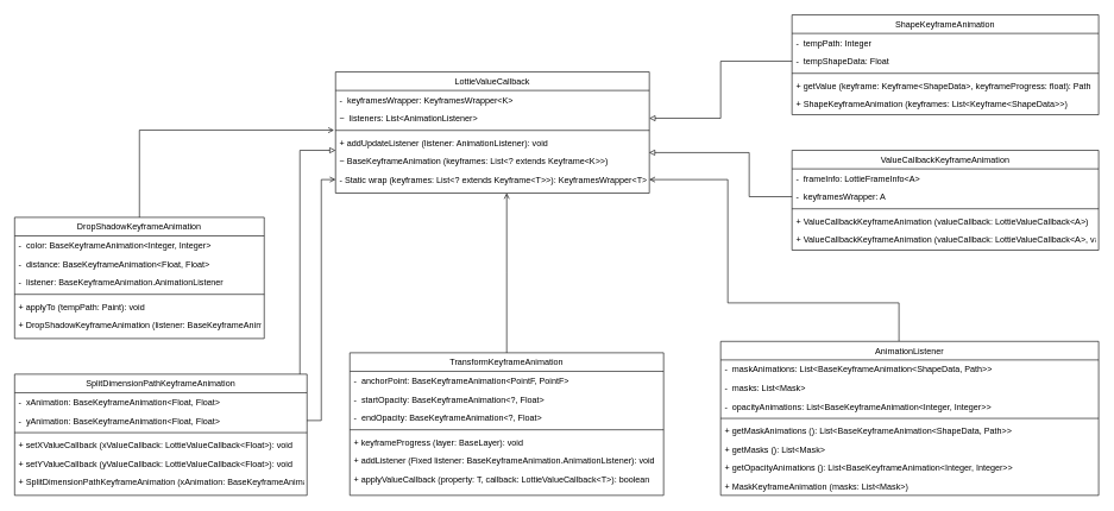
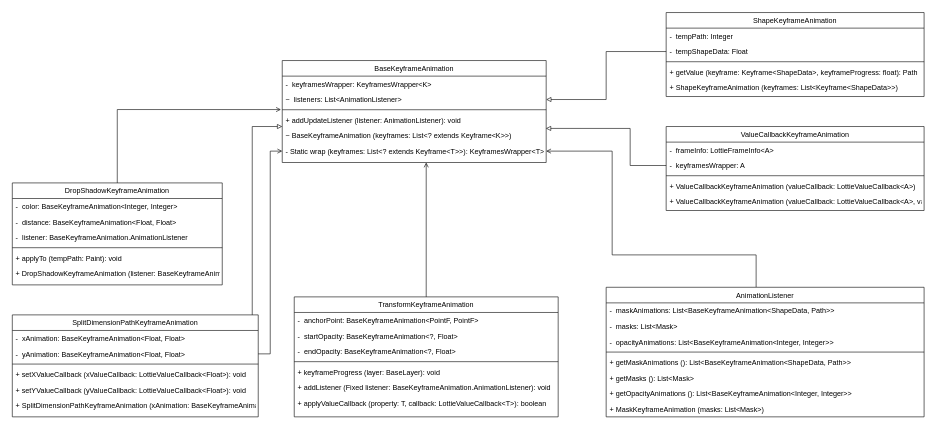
  <mxCell id="0" />
  <mxCell id="1" parent="0" />
- <mxCell id="2" value="LottieValueCallback" style="swimlane;fontStyle=0;align=center;verticalAlign=top;childLayout=stackLayout;horizontal=1;startSize=26;horizontalStack=0;resizeParent=1;resizeLast=0;collapsible=1;marginBottom=0;rounded=0;shadow=0;strokeWidth=1;" parent="1" vertex="1"><mxGeometry x="470" y="100" width="440" height="170" as="geometry"><mxRectangle x="550" y="140" width="160" height="26" as="alternateBounds" /></mxGeometry></mxCell>
+ <mxCell id="2" value="BaseKeyframeAnimation" style="swimlane;fontStyle=0;align=center;verticalAlign=top;childLayout=stackLayout;horizontal=1;startSize=26;horizontalStack=0;resizeParent=1;resizeLast=0;collapsible=1;marginBottom=0;rounded=0;shadow=0;strokeWidth=1;" parent="1" vertex="1"><mxGeometry x="470" y="100" width="440" height="170" as="geometry"><mxRectangle x="550" y="140" width="160" height="26" as="alternateBounds" /></mxGeometry></mxCell>
  <mxCell id="3" value="-  keyframesWrapper: KeyframesWrapper&lt;K&gt; " style="text;align=left;verticalAlign=top;spacingLeft=4;spacingRight=4;overflow=hidden;rotatable=0;points=[[0,0.5],[1,0.5]];portConstraint=eastwest;" parent="2" vertex="1"><mxGeometry y="26" width="440" height="26" as="geometry" /></mxCell>
  <mxCell id="4" value="~  listeners: List&lt;AnimationListener&gt; " style="text;align=left;verticalAlign=top;spacingLeft=4;spacingRight=4;overflow=hidden;rotatable=0;points=[[0,0.5],[1,0.5]];portConstraint=eastwest;rounded=0;shadow=0;html=0;" parent="2" vertex="1"><mxGeometry y="52" width="440" height="26" as="geometry" /></mxCell>
  <mxCell id="5" value="" style="line;html=1;strokeWidth=1;align=left;verticalAlign=middle;spacingTop=-1;spacingLeft=3;spacingRight=3;rotatable=0;labelPosition=right;points=[];portConstraint=eastwest;" parent="2" vertex="1"><mxGeometry y="78" width="440" height="8" as="geometry" /></mxCell>
  <mxCell id="6" value="+ addUpdateListener (listener: AnimationListener): void" style="text;align=left;verticalAlign=top;spacingLeft=4;spacingRight=4;overflow=hidden;rotatable=0;points=[[0,0.5],[1,0.5]];portConstraint=eastwest;rounded=0;shadow=0;html=0;" parent="2" vertex="1"><mxGeometry y="86" width="440" height="26" as="geometry" /></mxCell>
  <mxCell id="7" value="~ BaseKeyframeAnimation (keyframes: List&lt;? extends Keyframe&lt;K&gt;&gt;)" style="text;align=left;verticalAlign=top;spacingLeft=4;spacingRight=4;overflow=hidden;rotatable=0;points=[[0,0.5],[1,0.5]];portConstraint=eastwest;" parent="2" vertex="1"><mxGeometry y="112" width="440" height="26" as="geometry" /></mxCell>
  <mxCell id="8" value="- Static wrap (keyframes: List&lt;? extends Keyframe&lt;T&gt;&gt;): KeyframesWrapper&lt;T&gt;" style="text;align=left;verticalAlign=top;spacingLeft=4;spacingRight=4;overflow=hidden;rotatable=0;points=[[0,0.5],[1,0.5]];portConstraint=eastwest;" parent="2" vertex="1"><mxGeometry y="138" width="440" height="26" as="geometry" /></mxCell>
  <mxCell id="9" style="edgeStyle=orthogonalEdgeStyle;rounded=0;orthogonalLoop=1;jettySize=auto;html=1;endArrow=open;endFill=0;" edge="1" parent="1" source="10"><mxGeometry relative="1" as="geometry"><mxPoint x="710" y="270" as="targetPoint" /></mxGeometry></mxCell>
  <mxCell id="10" value="TransformKeyframeAnimation" style="swimlane;fontStyle=0;align=center;verticalAlign=top;childLayout=stackLayout;horizontal=1;startSize=26;horizontalStack=0;resizeParent=1;resizeLast=0;collapsible=1;marginBottom=0;rounded=0;shadow=0;strokeWidth=1;" parent="1" vertex="1"><mxGeometry x="490" y="494" width="440" height="200" as="geometry"><mxRectangle x="550" y="140" width="160" height="26" as="alternateBounds" /></mxGeometry></mxCell>
  <mxCell id="11" value="-  anchorPoint: BaseKeyframeAnimation&lt;PointF, PointF&gt;" style="text;align=left;verticalAlign=top;spacingLeft=4;spacingRight=4;overflow=hidden;rotatable=0;points=[[0,0.5],[1,0.5]];portConstraint=eastwest;" parent="10" vertex="1"><mxGeometry y="26" width="440" height="26" as="geometry" /></mxCell>
  <mxCell id="12" value="-  startOpacity: BaseKeyframeAnimation&lt;?, Float&gt;" style="text;align=left;verticalAlign=top;spacingLeft=4;spacingRight=4;overflow=hidden;rotatable=0;points=[[0,0.5],[1,0.5]];portConstraint=eastwest;rounded=0;shadow=0;html=0;" parent="10" vertex="1"><mxGeometry y="52" width="440" height="26" as="geometry" /></mxCell>
  <mxCell id="13" value="-  endOpacity: BaseKeyframeAnimation&lt;?, Float&gt;" style="text;align=left;verticalAlign=top;spacingLeft=4;spacingRight=4;overflow=hidden;rotatable=0;points=[[0,0.5],[1,0.5]];portConstraint=eastwest;rounded=0;shadow=0;html=0;" parent="10" vertex="1"><mxGeometry y="78" width="440" height="26" as="geometry" /></mxCell>
  <mxCell id="14" value="" style="line;html=1;strokeWidth=1;align=left;verticalAlign=middle;spacingTop=-1;spacingLeft=3;spacingRight=3;rotatable=0;labelPosition=right;points=[];portConstraint=eastwest;" parent="10" vertex="1"><mxGeometry y="104" width="440" height="8" as="geometry" /></mxCell>
  <mxCell id="15" value="+ keyframeProgress (layer: BaseLayer): void" style="text;align=left;verticalAlign=top;spacingLeft=4;spacingRight=4;overflow=hidden;rotatable=0;points=[[0,0.5],[1,0.5]];portConstraint=eastwest;rounded=0;shadow=0;html=0;" parent="10" vertex="1"><mxGeometry y="112" width="440" height="26" as="geometry" /></mxCell>
  <mxCell id="16" value="+ addListener (Fixed listener: BaseKeyframeAnimation.AnimationListener): void" style="text;align=left;verticalAlign=top;spacingLeft=4;spacingRight=4;overflow=hidden;rotatable=0;points=[[0,0.5],[1,0.5]];portConstraint=eastwest;" parent="10" vertex="1"><mxGeometry y="138" width="440" height="26" as="geometry" /></mxCell>
  <mxCell id="17" value="+ applyValueCallback (property: T, callback: LottieValueCallback&lt;T&gt;): boolean" style="text;align=left;verticalAlign=top;spacingLeft=4;spacingRight=4;overflow=hidden;rotatable=0;points=[[0,0.5],[1,0.5]];portConstraint=eastwest;" parent="10" vertex="1"><mxGeometry y="164" width="440" height="26" as="geometry" /></mxCell>
  <mxCell id="18" style="edgeStyle=orthogonalEdgeStyle;rounded=0;orthogonalLoop=1;jettySize=auto;html=1;entryX=-0.005;entryY=-0.165;entryDx=0;entryDy=0;endArrow=open;endFill=0;entryPerimeter=0;" parent="1" source="19" target="6" edge="1"><mxGeometry relative="1" as="geometry" /></mxCell>
  <mxCell id="19" value="DropShadowKeyframeAnimation" style="swimlane;fontStyle=0;align=center;verticalAlign=top;childLayout=stackLayout;horizontal=1;startSize=26;horizontalStack=0;resizeParent=1;resizeLast=0;collapsible=1;marginBottom=0;rounded=0;shadow=0;strokeWidth=1;" parent="1" vertex="1"><mxGeometry x="20" y="304" width="350" height="170" as="geometry"><mxRectangle x="550" y="140" width="160" height="26" as="alternateBounds" /></mxGeometry></mxCell>
  <mxCell id="20" value="-  color: BaseKeyframeAnimation&lt;Integer, Integer&gt; " style="text;align=left;verticalAlign=top;spacingLeft=4;spacingRight=4;overflow=hidden;rotatable=0;points=[[0,0.5],[1,0.5]];portConstraint=eastwest;" parent="19" vertex="1"><mxGeometry y="26" width="350" height="26" as="geometry" /></mxCell>
  <mxCell id="21" value="-  distance: BaseKeyframeAnimation&lt;Float, Float&gt;" style="text;align=left;verticalAlign=top;spacingLeft=4;spacingRight=4;overflow=hidden;rotatable=0;points=[[0,0.5],[1,0.5]];portConstraint=eastwest;rounded=0;shadow=0;html=0;" parent="19" vertex="1"><mxGeometry y="52" width="350" height="26" as="geometry" /></mxCell>
  <mxCell id="22" value="-  listener: BaseKeyframeAnimation.AnimationListener " style="text;align=left;verticalAlign=top;spacingLeft=4;spacingRight=4;overflow=hidden;rotatable=0;points=[[0,0.5],[1,0.5]];portConstraint=eastwest;rounded=0;shadow=0;html=0;" parent="19" vertex="1"><mxGeometry y="78" width="350" height="26" as="geometry" /></mxCell>
  <mxCell id="23" value="" style="line;html=1;strokeWidth=1;align=left;verticalAlign=middle;spacingTop=-1;spacingLeft=3;spacingRight=3;rotatable=0;labelPosition=right;points=[];portConstraint=eastwest;" parent="19" vertex="1"><mxGeometry y="104" width="350" height="8" as="geometry" /></mxCell>
  <mxCell id="24" value="+ applyTo (tempPath: Paint): void" style="text;align=left;verticalAlign=top;spacingLeft=4;spacingRight=4;overflow=hidden;rotatable=0;points=[[0,0.5],[1,0.5]];portConstraint=eastwest;rounded=0;shadow=0;html=0;" parent="19" vertex="1"><mxGeometry y="112" width="350" height="26" as="geometry" /></mxCell>
  <mxCell id="25" value="+ DropShadowKeyframeAnimation (listener: BaseKeyframeAnimation.AnimationListener, layer: BaseLayer, dropShadowEffect: DropShadowEffect)" style="text;align=left;verticalAlign=top;spacingLeft=4;spacingRight=4;overflow=hidden;rotatable=0;points=[[0,0.5],[1,0.5]];portConstraint=eastwest;" parent="19" vertex="1"><mxGeometry y="138" width="350" height="26" as="geometry" /></mxCell>
  <mxCell id="26" style="edgeStyle=orthogonalEdgeStyle;rounded=0;orthogonalLoop=1;jettySize=auto;html=1;endArrow=open;endFill=0;entryX=1;entryY=0.5;entryDx=0;entryDy=0;" parent="1" source="27" edge="1" target="8"><mxGeometry relative="1" as="geometry"><mxPoint x="1020" y="244" as="targetPoint" /><Array as="points"><mxPoint x="1260" y="586" /><mxPoint x="1260" y="424" /><mxPoint x="1020" y="424" /><mxPoint x="1020" y="251" /></Array></mxGeometry></mxCell>
  <mxCell id="27" value="AnimationListener" style="swimlane;fontStyle=0;align=center;verticalAlign=top;childLayout=stackLayout;horizontal=1;startSize=26;horizontalStack=0;resizeParent=1;resizeLast=0;collapsible=1;marginBottom=0;rounded=0;shadow=0;strokeWidth=1;" parent="1" vertex="1"><mxGeometry x="1010" y="478" width="530" height="216" as="geometry"><mxRectangle x="550" y="140" width="160" height="26" as="alternateBounds" /></mxGeometry></mxCell>
  <mxCell id="28" value="-  maskAnimations: List&lt;BaseKeyframeAnimation&lt;ShapeData, Path&gt;&gt; " style="text;align=left;verticalAlign=top;spacingLeft=4;spacingRight=4;overflow=hidden;rotatable=0;points=[[0,0.5],[1,0.5]];portConstraint=eastwest;" parent="27" vertex="1"><mxGeometry y="26" width="530" height="26" as="geometry" /></mxCell>
  <mxCell id="29" value="-  masks: List&lt;Mask&gt; " style="text;align=left;verticalAlign=top;spacingLeft=4;spacingRight=4;overflow=hidden;rotatable=0;points=[[0,0.5],[1,0.5]];portConstraint=eastwest;rounded=0;shadow=0;html=0;" parent="27" vertex="1"><mxGeometry y="52" width="530" height="26" as="geometry" /></mxCell>
  <mxCell id="30" value="-  opacityAnimations: List&lt;BaseKeyframeAnimation&lt;Integer, Integer&gt;&gt; " style="text;align=left;verticalAlign=top;spacingLeft=4;spacingRight=4;overflow=hidden;rotatable=0;points=[[0,0.5],[1,0.5]];portConstraint=eastwest;rounded=0;shadow=0;html=0;" parent="27" vertex="1"><mxGeometry y="78" width="530" height="26" as="geometry" /></mxCell>
  <mxCell id="31" value="" style="line;html=1;strokeWidth=1;align=left;verticalAlign=middle;spacingTop=-1;spacingLeft=3;spacingRight=3;rotatable=0;labelPosition=right;points=[];portConstraint=eastwest;" parent="27" vertex="1"><mxGeometry y="104" width="530" height="8" as="geometry" /></mxCell>
  <mxCell id="32" value="+ getMaskAnimations (): List&lt;BaseKeyframeAnimation&lt;ShapeData, Path&gt;&gt;" style="text;align=left;verticalAlign=top;spacingLeft=4;spacingRight=4;overflow=hidden;rotatable=0;points=[[0,0.5],[1,0.5]];portConstraint=eastwest;rounded=0;shadow=0;html=0;" parent="27" vertex="1"><mxGeometry y="112" width="530" height="26" as="geometry" /></mxCell>
  <mxCell id="33" value="+ getMasks (): List&lt;Mask&gt;" style="text;align=left;verticalAlign=top;spacingLeft=4;spacingRight=4;overflow=hidden;rotatable=0;points=[[0,0.5],[1,0.5]];portConstraint=eastwest;" parent="27" vertex="1"><mxGeometry y="138" width="530" height="26" as="geometry" /></mxCell>
  <mxCell id="34" value="+ getOpacityAnimations (): List&lt;BaseKeyframeAnimation&lt;Integer, Integer&gt;&gt;" style="text;align=left;verticalAlign=top;spacingLeft=4;spacingRight=4;overflow=hidden;rotatable=0;points=[[0,0.5],[1,0.5]];portConstraint=eastwest;" parent="27" vertex="1"><mxGeometry y="164" width="530" height="26" as="geometry" /></mxCell>
  <mxCell id="35" value="+ MaskKeyframeAnimation (masks: List&lt;Mask&gt;)" style="text;align=left;verticalAlign=top;spacingLeft=4;spacingRight=4;overflow=hidden;rotatable=0;points=[[0,0.5],[1,0.5]];portConstraint=eastwest;" parent="27" vertex="1"><mxGeometry y="190" width="530" height="26" as="geometry" /></mxCell>
  <mxCell id="36" style="edgeStyle=orthogonalEdgeStyle;rounded=0;orthogonalLoop=1;jettySize=auto;html=1;endArrow=block;endFill=0;" edge="1" parent="1" source="37"><mxGeometry relative="1" as="geometry"><mxPoint x="410" y="520" as="sourcePoint" /><mxPoint x="470" y="210" as="targetPoint" /><Array as="points"><mxPoint x="420" y="210" /></Array></mxGeometry></mxCell>
  <mxCell id="37" value="SplitDimensionPathKeyframeAnimation" style="swimlane;fontStyle=0;align=center;verticalAlign=top;childLayout=stackLayout;horizontal=1;startSize=26;horizontalStack=0;resizeParent=1;resizeLast=0;collapsible=1;marginBottom=0;rounded=0;shadow=0;strokeWidth=1;" parent="1" vertex="1"><mxGeometry x="20" y="524" width="410" height="170" as="geometry"><mxRectangle x="550" y="140" width="160" height="26" as="alternateBounds" /></mxGeometry></mxCell>
  <mxCell id="38" value="-  xAnimation: BaseKeyframeAnimation&lt;Float, Float&gt; " style="text;align=left;verticalAlign=top;spacingLeft=4;spacingRight=4;overflow=hidden;rotatable=0;points=[[0,0.5],[1,0.5]];portConstraint=eastwest;" parent="37" vertex="1"><mxGeometry y="26" width="410" height="26" as="geometry" /></mxCell>
  <mxCell id="39" value="-  yAnimation: BaseKeyframeAnimation&lt;Float, Float&gt; " style="text;align=left;verticalAlign=top;spacingLeft=4;spacingRight=4;overflow=hidden;rotatable=0;points=[[0,0.5],[1,0.5]];portConstraint=eastwest;rounded=0;shadow=0;html=0;" parent="37" vertex="1"><mxGeometry y="52" width="410" height="26" as="geometry" /></mxCell>
  <mxCell id="40" value="" style="line;html=1;strokeWidth=1;align=left;verticalAlign=middle;spacingTop=-1;spacingLeft=3;spacingRight=3;rotatable=0;labelPosition=right;points=[];portConstraint=eastwest;" parent="37" vertex="1"><mxGeometry y="78" width="410" height="8" as="geometry" /></mxCell>
  <mxCell id="41" value="+ setXValueCallback (xValueCallback: LottieValueCallback&lt;Float&gt;): void" style="text;align=left;verticalAlign=top;spacingLeft=4;spacingRight=4;overflow=hidden;rotatable=0;points=[[0,0.5],[1,0.5]];portConstraint=eastwest;rounded=0;shadow=0;html=0;" parent="37" vertex="1"><mxGeometry y="86" width="410" height="26" as="geometry" /></mxCell>
  <mxCell id="42" value="+ setYValueCallback (yValueCallback: LottieValueCallback&lt;Float&gt;): void" style="text;align=left;verticalAlign=top;spacingLeft=4;spacingRight=4;overflow=hidden;rotatable=0;points=[[0,0.5],[1,0.5]];portConstraint=eastwest;" parent="37" vertex="1"><mxGeometry y="112" width="410" height="26" as="geometry" /></mxCell>
  <mxCell id="43" value="+ SplitDimensionPathKeyframeAnimation (xAnimation: BaseKeyframeAnimation&lt;Float, Float&gt;, yAnimation: BaseKeyframeAnimation&lt;Float, Float&gt;)" style="text;align=left;verticalAlign=top;spacingLeft=4;spacingRight=4;overflow=hidden;rotatable=0;points=[[0,0.5],[1,0.5]];portConstraint=eastwest;" parent="37" vertex="1"><mxGeometry y="138" width="410" height="26" as="geometry" /></mxCell>
  <mxCell id="44" value="ShapeKeyframeAnimation" style="swimlane;fontStyle=0;align=center;verticalAlign=top;childLayout=stackLayout;horizontal=1;startSize=26;horizontalStack=0;resizeParent=1;resizeLast=0;collapsible=1;marginBottom=0;rounded=0;shadow=0;strokeWidth=1;" parent="1" vertex="1"><mxGeometry x="1110" y="20" width="430" height="140" as="geometry"><mxRectangle x="550" y="140" width="160" height="26" as="alternateBounds" /></mxGeometry></mxCell>
  <mxCell id="45" value="-  tempPath: Integer " style="text;align=left;verticalAlign=top;spacingLeft=4;spacingRight=4;overflow=hidden;rotatable=0;points=[[0,0.5],[1,0.5]];portConstraint=eastwest;" parent="44" vertex="1"><mxGeometry y="26" width="430" height="26" as="geometry" /></mxCell>
  <mxCell id="46" value="-  tempShapeData: Float " style="text;align=left;verticalAlign=top;spacingLeft=4;spacingRight=4;overflow=hidden;rotatable=0;points=[[0,0.5],[1,0.5]];portConstraint=eastwest;rounded=0;shadow=0;html=0;" parent="44" vertex="1"><mxGeometry y="52" width="430" height="26" as="geometry" /></mxCell>
  <mxCell id="47" value="" style="line;html=1;strokeWidth=1;align=left;verticalAlign=middle;spacingTop=-1;spacingLeft=3;spacingRight=3;rotatable=0;labelPosition=right;points=[];portConstraint=eastwest;" parent="44" vertex="1"><mxGeometry y="78" width="430" height="8" as="geometry" /></mxCell>
  <mxCell id="48" value="+ getValue (keyframe: Keyframe&lt;ShapeData&gt;, keyframeProgress: float): Path" style="text;align=left;verticalAlign=top;spacingLeft=4;spacingRight=4;overflow=hidden;rotatable=0;points=[[0,0.5],[1,0.5]];portConstraint=eastwest;rounded=0;shadow=0;html=0;" parent="44" vertex="1"><mxGeometry y="86" width="430" height="26" as="geometry" /></mxCell>
  <mxCell id="49" value="+ ShapeKeyframeAnimation (keyframes: List&lt;Keyframe&lt;ShapeData&gt;&gt;)" style="text;align=left;verticalAlign=top;spacingLeft=4;spacingRight=4;overflow=hidden;rotatable=0;points=[[0,0.5],[1,0.5]];portConstraint=eastwest;" parent="44" vertex="1"><mxGeometry y="112" width="430" height="26" as="geometry" /></mxCell>
  <mxCell id="50" value="ValueCallbackKeyframeAnimation" style="swimlane;fontStyle=0;align=center;verticalAlign=top;childLayout=stackLayout;horizontal=1;startSize=26;horizontalStack=0;resizeParent=1;resizeLast=0;collapsible=1;marginBottom=0;rounded=0;shadow=0;strokeWidth=1;" parent="1" vertex="1"><mxGeometry x="1110" y="210" width="430" height="140" as="geometry"><mxRectangle x="550" y="140" width="160" height="26" as="alternateBounds" /></mxGeometry></mxCell>
  <mxCell id="51" value="-  frameInfo: LottieFrameInfo&lt;A&gt; " style="text;align=left;verticalAlign=top;spacingLeft=4;spacingRight=4;overflow=hidden;rotatable=0;points=[[0,0.5],[1,0.5]];portConstraint=eastwest;" parent="50" vertex="1"><mxGeometry y="26" width="430" height="26" as="geometry" /></mxCell>
  <mxCell id="52" value="-  keyframesWrapper: A " style="text;align=left;verticalAlign=top;spacingLeft=4;spacingRight=4;overflow=hidden;rotatable=0;points=[[0,0.5],[1,0.5]];portConstraint=eastwest;rounded=0;shadow=0;html=0;" parent="50" vertex="1"><mxGeometry y="52" width="430" height="26" as="geometry" /></mxCell>
  <mxCell id="53" value="" style="line;html=1;strokeWidth=1;align=left;verticalAlign=middle;spacingTop=-1;spacingLeft=3;spacingRight=3;rotatable=0;labelPosition=right;points=[];portConstraint=eastwest;" parent="50" vertex="1"><mxGeometry y="78" width="430" height="8" as="geometry" /></mxCell>
  <mxCell id="54" value="+ ValueCallbackKeyframeAnimation (valueCallback: LottieValueCallback&lt;A&gt;)" style="text;align=left;verticalAlign=top;spacingLeft=4;spacingRight=4;overflow=hidden;rotatable=0;points=[[0,0.5],[1,0.5]];portConstraint=eastwest;rounded=0;shadow=0;html=0;" parent="50" vertex="1"><mxGeometry y="86" width="430" height="26" as="geometry" /></mxCell>
  <mxCell id="55" value="+ ValueCallbackKeyframeAnimation (valueCallback: LottieValueCallback&lt;A&gt;, valueCallbackValue: A)" style="text;align=left;verticalAlign=top;spacingLeft=4;spacingRight=4;overflow=hidden;rotatable=0;points=[[0,0.5],[1,0.5]];portConstraint=eastwest;" parent="50" vertex="1"><mxGeometry y="112" width="430" height="26" as="geometry" /></mxCell>
  <mxCell id="56" style="edgeStyle=orthogonalEdgeStyle;rounded=0;orthogonalLoop=1;jettySize=auto;html=1;entryX=0;entryY=0.5;entryDx=0;entryDy=0;endArrow=open;endFill=0;" parent="1" source="39" target="8" edge="1"><mxGeometry relative="1" as="geometry" /></mxCell>
  <mxCell id="57" style="edgeStyle=orthogonalEdgeStyle;rounded=0;orthogonalLoop=1;jettySize=auto;html=1;endArrow=block;endFill=0;" parent="1" source="46" target="4" edge="1"><mxGeometry relative="1" as="geometry" /></mxCell>
  <mxCell id="58" style="edgeStyle=orthogonalEdgeStyle;rounded=0;orthogonalLoop=1;jettySize=auto;html=1;entryX=0.999;entryY=0.045;entryDx=0;entryDy=0;entryPerimeter=0;endArrow=block;endFill=0;" parent="1" source="52" target="7" edge="1"><mxGeometry relative="1" as="geometry"><Array as="points"><mxPoint x="1050" y="275" /><mxPoint x="1050" y="213" /></Array></mxGeometry></mxCell>
